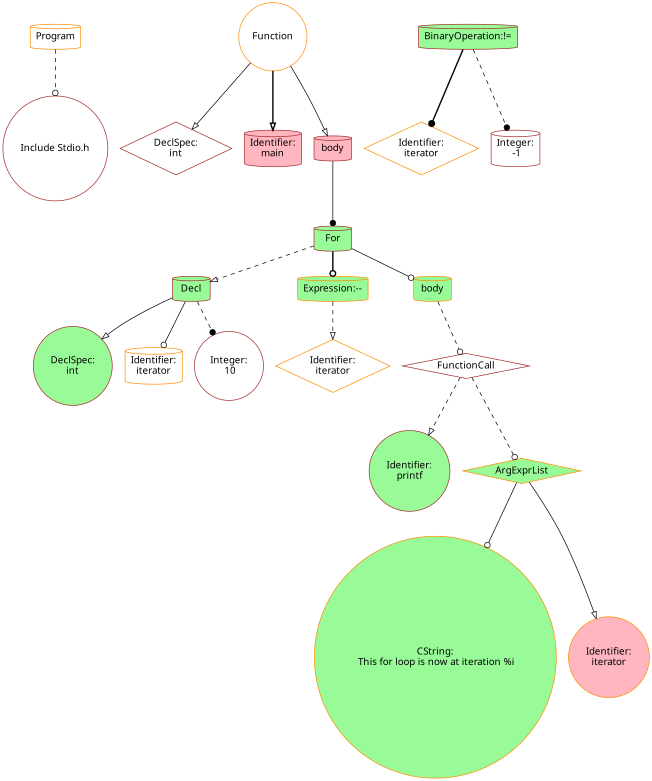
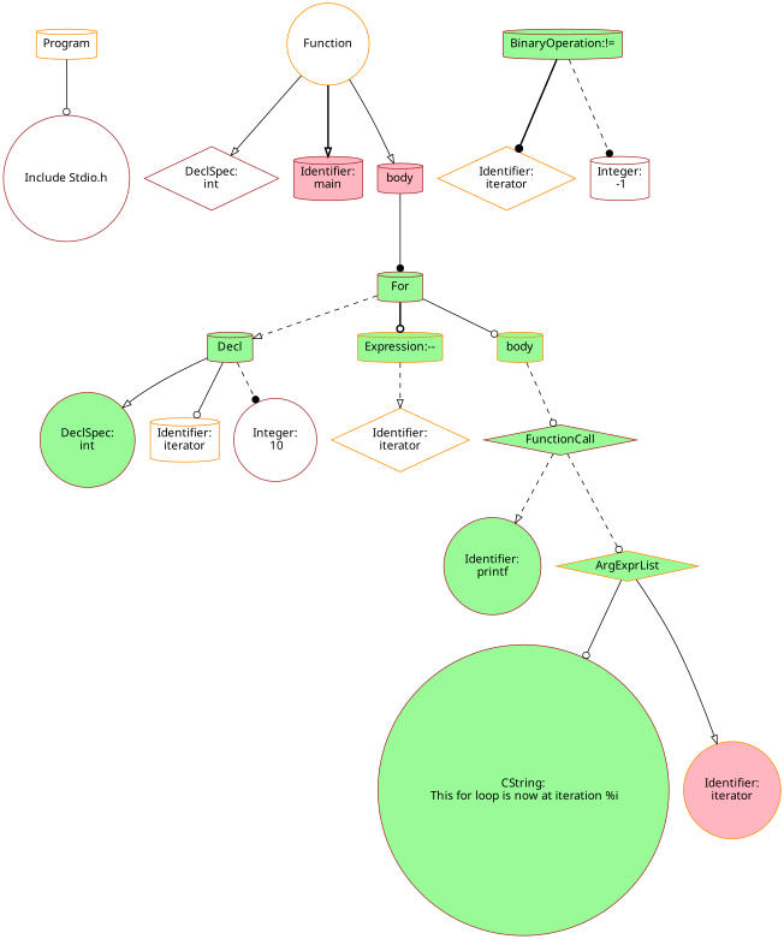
  digraph {
    fontname="Noto Sans"
    node [color=brown fillcolor=palegreen fontname="Noto Sans" shape=cylinder style=filled]
    edge [arrowhead=onormal fontname="Noto Sans" style=solid]
    n1 [color=darkorange fillcolor=white label=Program]
    n2 [fillcolor=white label="Include Stdio.h" shape=circle]
    n3 [color=darkorange fillcolor=white label=Function shape=circle]
    n4 [fillcolor=white label="DeclSpec:\nint" shape=diamond]
    n5 [fillcolor=lightpink label="Identifier:\nmain"]
    n6 [fillcolor=lightpink label=body]
    n7 [label=For]
    n8 [label=Decl]
    n9 [color=darkorange label="Expression:--"]
    n10 [color=darkorange label=body]
    n11 [label="DeclSpec:\nint" shape=circle]
    n12 [color=darkorange fillcolor=white label="Identifier:\niterator"]
    n13 [fillcolor=white label="Integer:\n 10" shape=circle]
    n14 [label="BinaryOperation:!="]
    n15 [color=darkorange fillcolor=white label="Identifier:\niterator" shape=diamond]
    n16 [fillcolor=white label="Integer:\n -1"]
    n17 [color=darkorange fillcolor=white label="Identifier:\niterator" shape=diamond]
-   n18 [fillcolor=white label=FunctionCall shape=diamond]
+   n18 [label=FunctionCall shape=diamond]
    n19 [label="Identifier:\nprintf" shape=circle]
    n20 [color=darkorange label=ArgExprList shape=diamond]
-   n21 [color=darkorange label="CString:\n This for loop is now at iteration %i\n" shape=circle]
+   n21 [label="CString:\n This for loop is now at iteration %i\n" shape=circle]
    n22 [color=darkorange fillcolor=lightpink label="Identifier:\niterator" shape=circle]
-   n1 -> n2 [arrowhead=odot style=dashed]
+   n1 -> n2 [arrowhead=odot]
    n3 -> n4
    n3 -> n5 [style=bold]
    n3 -> n6
    n6 -> n7 [arrowhead=dot]
    n7 -> n8 [style=dashed]
    n7 -> n9 [arrowhead=odot style=bold]
    n7 -> n10 [arrowhead=odot]
    n8 -> n11
    n8 -> n12 [arrowhead=odot]
    n8 -> n13 [arrowhead=dot style=dashed]
    n9 -> n17 [style=dashed]
    n10 -> n18 [arrowhead=odot style=dashed]
    n14 -> n15 [arrowhead=dot style=bold]
    n14 -> n16 [arrowhead=dot style=dashed]
    n18 -> n19 [style=dashed]
    n18 -> n20 [arrowhead=odot style=dashed]
    n20 -> n21 [arrowhead=odot]
    n20 -> n22
  }
